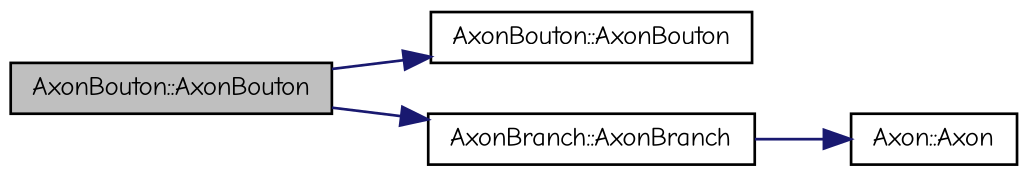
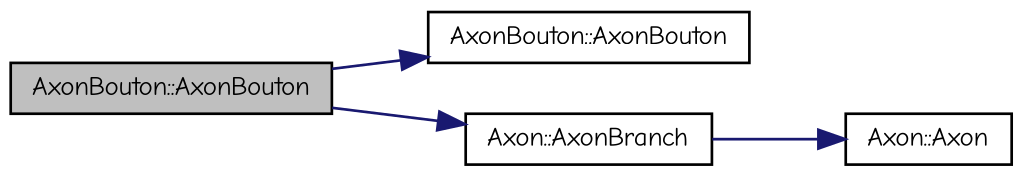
  digraph {
    rankdir=LR
    fontname="Comic Neue"
    node [color=black fillcolor=white fontname="Comic Neue" fontsize=10 shape=record style=filled]
    edge [color=midnightblue fontname="Comic Neue" fontsize=10 labelfontname=Helvetica labelfontsize=10 style=solid]
    n1 [fillcolor=grey75 fontcolor=black height=0.2 label="AxonBouton::AxonBouton" width=0.4]
    n2 [height=0.2 label="AxonBouton::AxonBouton" width=0.4]
-   n3 [height=0.2 label="AxonBranch::AxonBranch" width=0.4]
+   n3 [height=0.2 label="Axon::AxonBranch" width=0.4]
    n4 [height=0.2 label="Axon::Axon" width=0.4]
    n1 -> n2
    n1 -> n3
    n3 -> n4
  }
